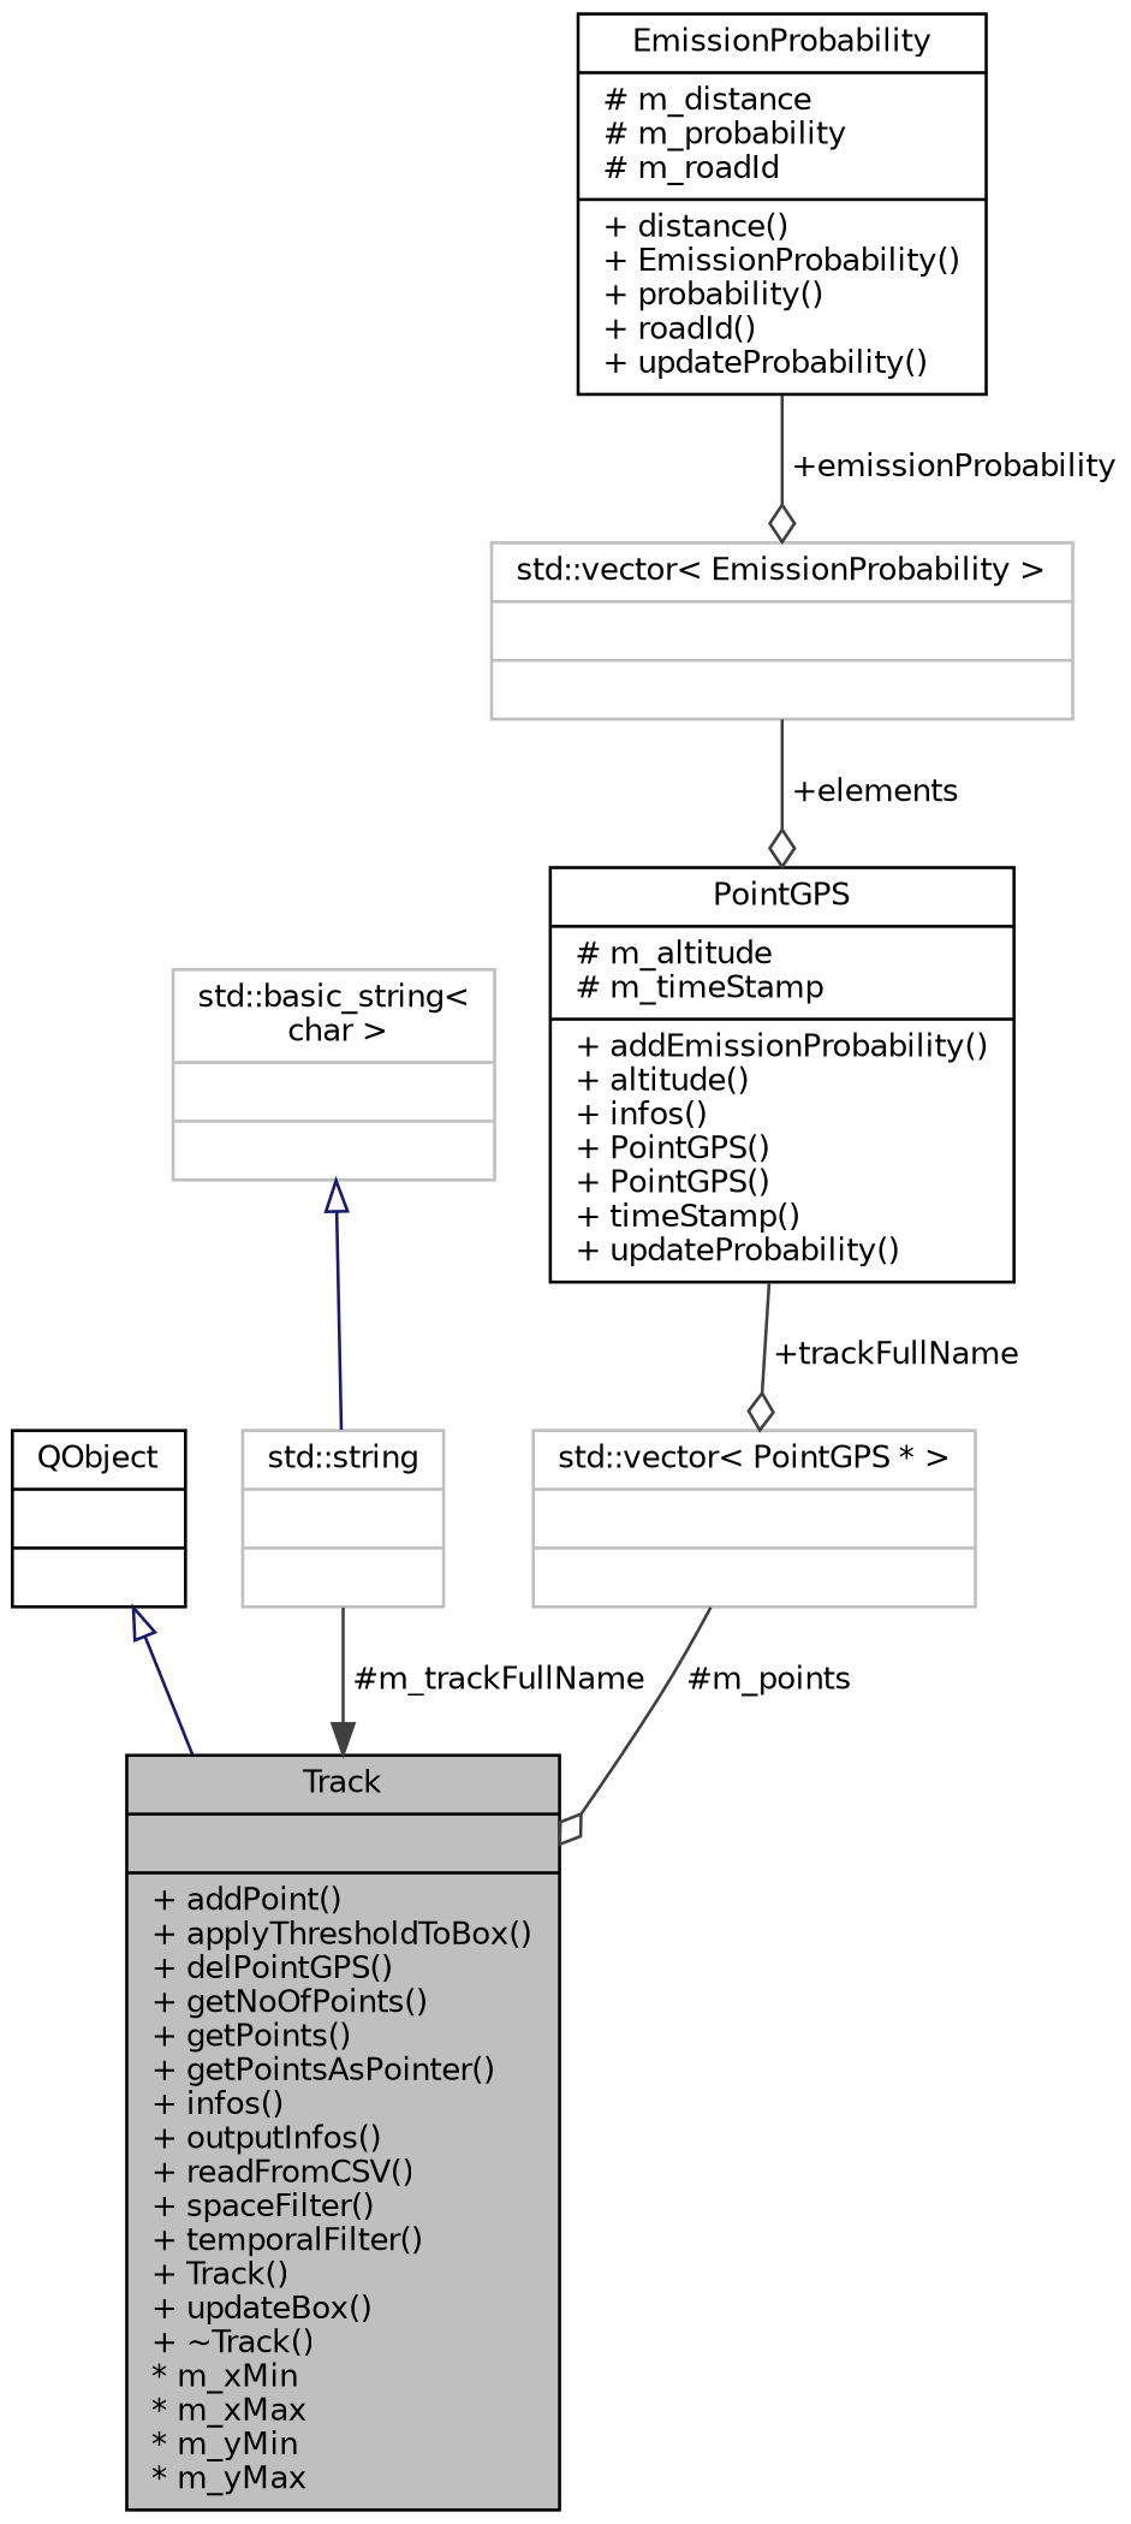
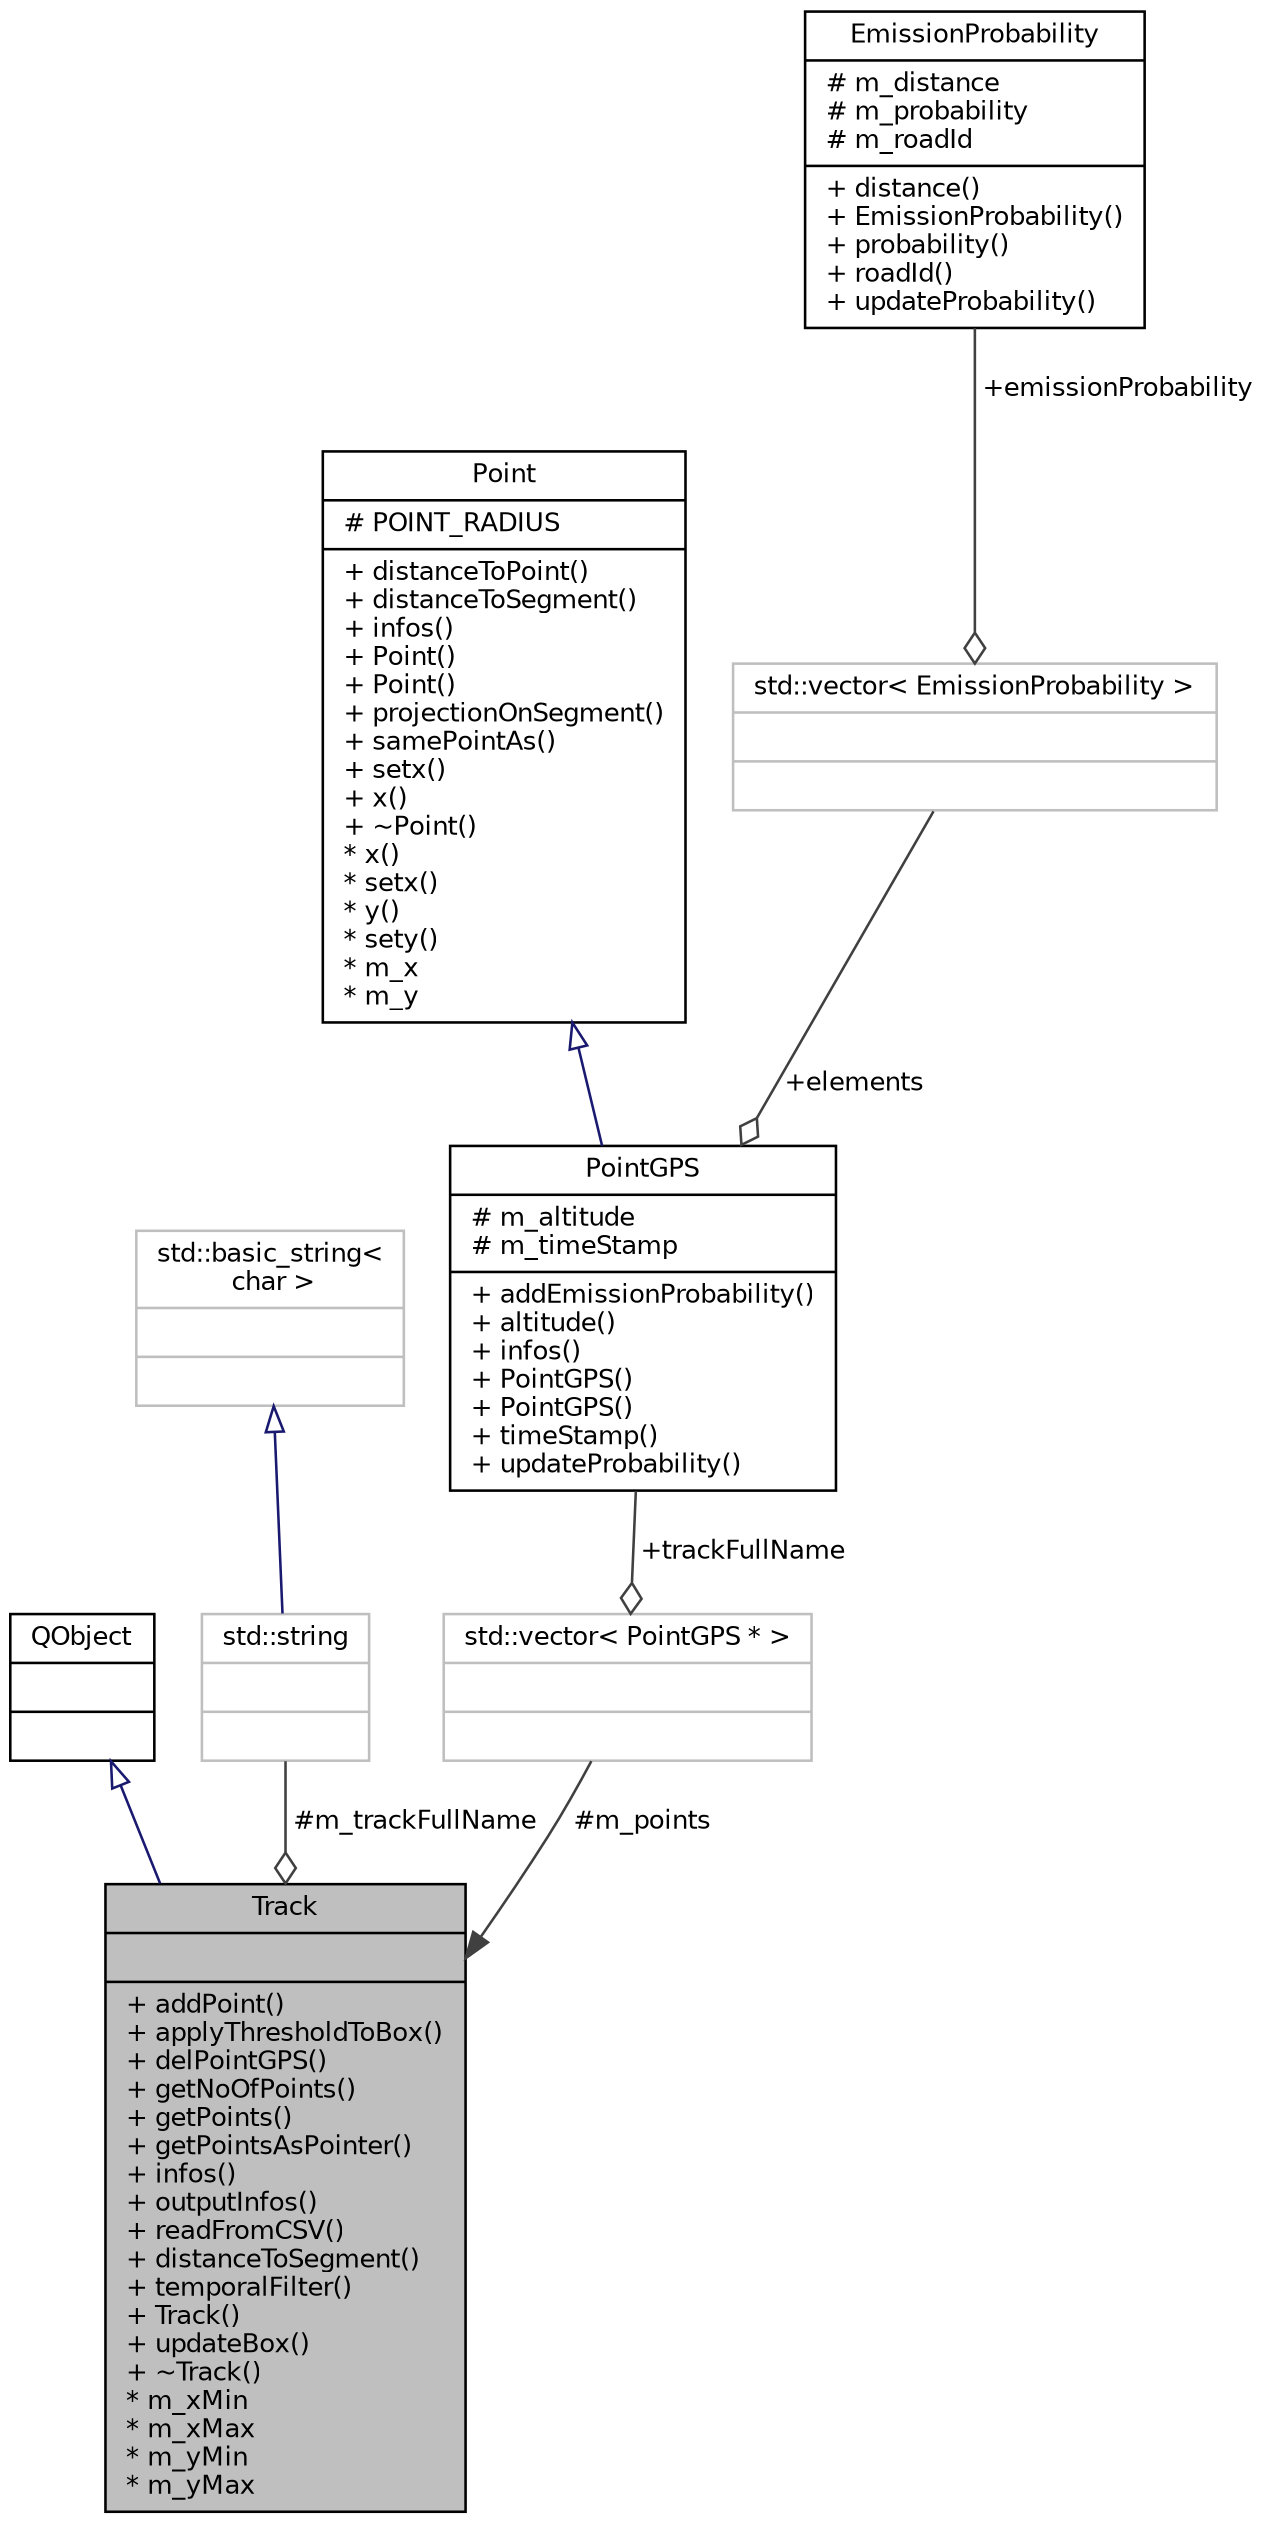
  digraph {
    node [color=black fontname=Helvetica fontsize=10 shape=record]
    edge [color=grey25 fontname=Helvetica fontsize=10 labelfontname=Helvetica labelfontsize=10 style=solid arrowhead=odiamond]
-   n1 [fillcolor=grey75 fontcolor=black height=0.2 label="{Track\n||+ addPoint()\l+ applyThresholdToBox()\l+ delPointGPS()\l+ getNoOfPoints()\l+ getPoints()\l+ getPointsAsPointer()\l+ infos()\l+ outputInfos()\l+ readFromCSV()\l+ spaceFilter()\l+ temporalFilter()\l+ Track()\l+ updateBox()\l+ ~Track()\l* m_xMin\l* m_xMax\l* m_yMin\l* m_yMax\l}" style=filled width=0.4]
+   n1 [fillcolor=grey75 fontcolor=black height=0.2 label="{Track\n||+ addPoint()\l+ applyThresholdToBox()\l+ delPointGPS()\l+ getNoOfPoints()\l+ getPoints()\l+ getPointsAsPointer()\l+ infos()\l+ outputInfos()\l+ readFromCSV()\l+ distanceToSegment()\l+ temporalFilter()\l+ Track()\l+ updateBox()\l+ ~Track()\l* m_xMin\l* m_xMax\l* m_yMin\l* m_yMax\l}" style=filled width=0.4]
    n2 [height=0.2 label="{QObject\n||}" width=0.4]
    n3 [color=grey75 height=0.2 label="{std::string\n||}" width=0.4]
    n4 [color=grey75 height=0.2 label="{std::basic_string\<\l char \>\n||}" width=0.4]
    n5 [color=grey75 height=0.2 label="{std::vector\< PointGPS * \>\n||}" width=0.4]
    n6 [height=0.2 label="{PointGPS\n|# m_altitude\l# m_timeStamp\l|+ addEmissionProbability()\l+ altitude()\l+ infos()\l+ PointGPS()\l+ PointGPS()\l+ timeStamp()\l+ updateProbability()\l}" width=0.4]
+   n7 [height=0.2 label="{Point\n|# POINT_RADIUS\l|+ distanceToPoint()\l+ distanceToSegment()\l+ infos()\l+ Point()\l+ Point()\l+ projectionOnSegment()\l+ samePointAs()\l+ setx()\l+ x()\l+ ~Point()\l* x()\l* setx()\l* y()\l* sety()\l* m_x\l* m_y\l}" width=0.4]
    n8 [color=grey75 height=0.2 label="{std::vector\< EmissionProbability \>\n||}" width=0.4]
    n9 [height=0.2 label="{EmissionProbability\n|# m_distance\l# m_probability\l# m_roadId\l|+ distance()\l+ EmissionProbability()\l+ probability()\l+ roadId()\l+ updateProbability()\l}" width=0.4]
    n2 -> n1 [arrowtail=onormal color=midnightblue dir=back arrowhead=""]
-   n3 -> n1 [arrowhead=normal label=" #m_trackFullName"]
+   n3 -> n1 [label=" #m_trackFullName"]
    n4 -> n3 [arrowtail=onormal color=midnightblue dir=back arrowhead=""]
-   n5 -> n1 [label=" #m_points"]
+   n5 -> n1 [arrowhead=normal label=" #m_points"]
    n6 -> n5 [label=" +trackFullName"]
+   n7 -> n6 [arrowtail=onormal color=midnightblue dir=back arrowhead=""]
    n8 -> n6 [label=" +elements"]
    n9 -> n8 [label=" +emissionProbability"]
  }
